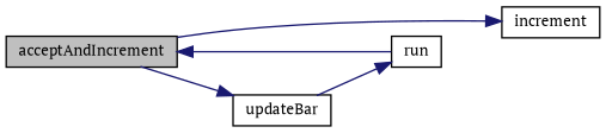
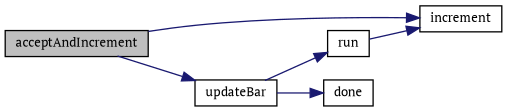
  digraph {
    fontname="PT Serif"
    rankdir=LR
    node [color=black fillcolor=white fontname="PT Serif" fontsize=10 shape=record style=filled]
    edge [color=midnightblue fontname="PT Serif" fontsize=10 labelfontname=FreeSans labelfontsize=10 style=solid]
    n1 [fillcolor=grey75 fontcolor=black height=0.2 label=acceptAndIncrement width=0.4]
    n2 [height=0.2 label=increment width=0.4]
    n3 [height=0.2 label=updateBar width=0.4]
    n4 [height=0.2 label=run width=0.4]
+   n5 [height=0.2 label=done width=0.4]
    n1 -> n2
    n1 -> n3
    n3 -> n4
-   n4 -> n1
+   n3 -> n5
+   n4 -> n2
  }
